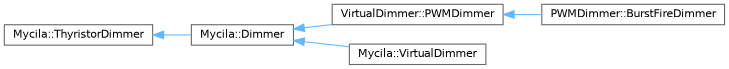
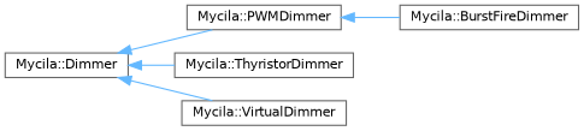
  digraph {
    rankdir=LR
    node [color=grey40 fillcolor=white fontname=Helvetica fontsize=10 shape=box style=filled]
    edge [color=steelblue1 dir=back fontname=Helvetica fontsize=10 labelfontname=Helvetica labelfontsize=10 style=solid]
    n1 [height=0.2 label="Mycila::Dimmer" width=0.4]
-   n2 [height=0.2 label="VirtualDimmer::PWMDimmer" width=0.4]
+   n2 [height=0.2 label="Mycila::PWMDimmer" width=0.4]
    n3 [height=0.2 label="Mycila::ThyristorDimmer" width=0.4]
    n4 [height=0.2 label="Mycila::VirtualDimmer" width=0.4]
-   n5 [height=0.2 label="PWMDimmer::BurstFireDimmer" width=0.4]
+   n5 [height=0.2 label="Mycila::BurstFireDimmer" width=0.4]
    n1 -> n2
-   n3 -> n1
+   n1 -> n3
    n1 -> n4
    n2 -> n5
  }
